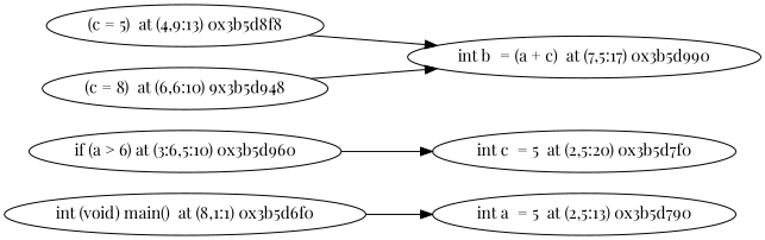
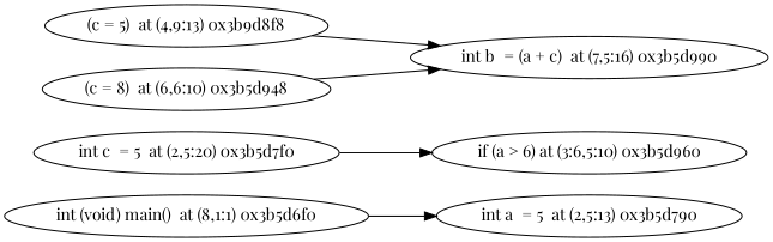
  digraph {
    fontname="Playfair Display"
    rankdir=LR
    node [fontname="Playfair Display"]
    edge [fontname="Playfair Display"]
    n1 [label="int (void) main()  at (8,1:1) 0x3b5d6f0"]
    n2 [label="int a  = 5  at (2,5:13) 0x3b5d790"]
    n3 [label="int c  = 5  at (2,5:20) 0x3b5d7f0"]
    n4 [label="if (a > 6) at (3:6,5:10) 0x3b5d960"]
-   n5 [label="(c = 5)  at (4,9:13) 0x3b5d8f8"]
-   n6 [label="int b  = (a + c)  at (7,5:17) 0x3b5d990"]
-   n7 [label="(c = 8)  at (6,6:10) 9x3b5d948"]
+   n5 [label="(c = 5)  at (4,9:13) 0x3b9d8f8"]
+   n6 [label="int b  = (a + c)  at (7,5:16) 0x3b5d990"]
+   n7 [label="(c = 8)  at (6,6:10) 0x3b5d948"]
    n1 -> n2
-   n4 -> n3
+   n3 -> n4
    n5 -> n6
    n7 -> n6
  }
